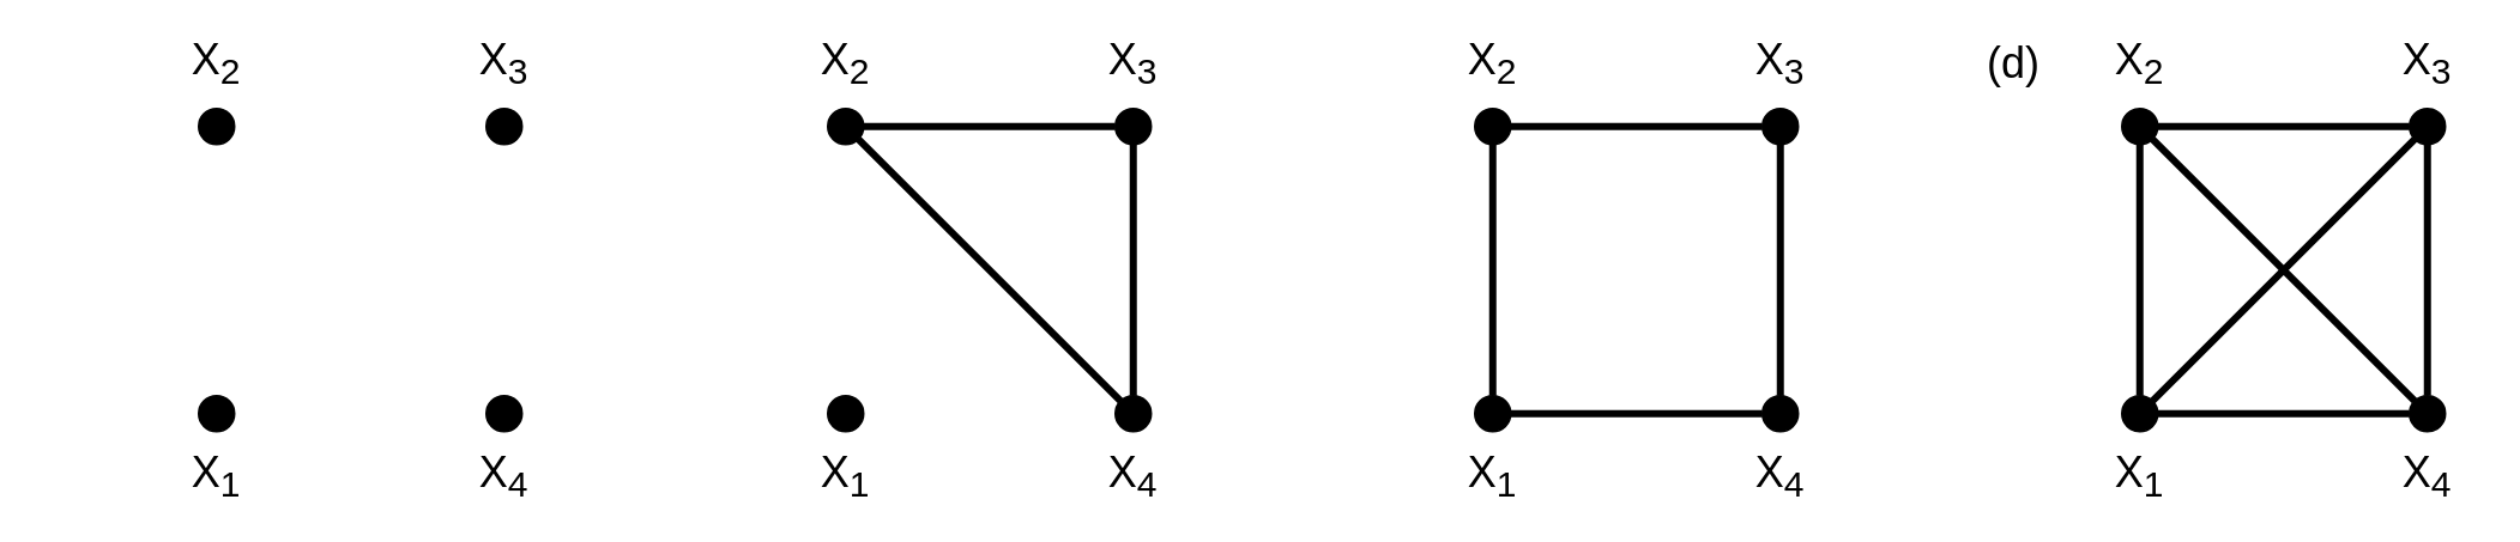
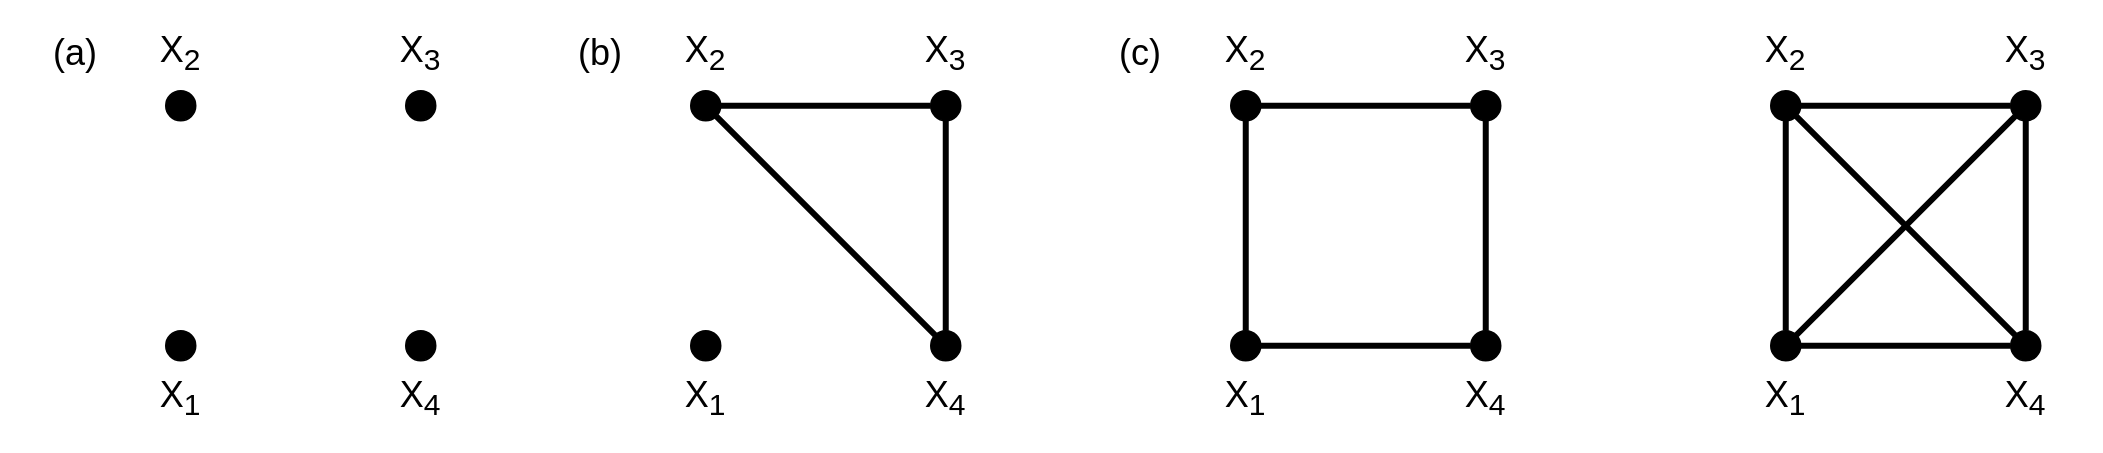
  <mxCell id="0" />
  <mxCell id="1" parent="0" />
  <mxCell id="2" value="" style="ellipse;whiteSpace=wrap;html=1;fillColor=#000000;" parent="1" vertex="1"><mxGeometry x="110" y="220" width="20" height="20" as="geometry" /></mxCell>
  <mxCell id="3" style="edgeStyle=orthogonalEdgeStyle;rounded=0;orthogonalLoop=1;jettySize=auto;html=1;exitX=0.5;exitY=1;exitDx=0;exitDy=0;" parent="1" source="4" edge="1"><mxGeometry relative="1" as="geometry"><mxPoint x="280" y="70" as="targetPoint" /></mxGeometry></mxCell>
  <mxCell id="4" value="" style="ellipse;whiteSpace=wrap;html=1;fillColor=#000000;" parent="1" vertex="1"><mxGeometry x="270" y="60" width="20" height="20" as="geometry" /></mxCell>
  <mxCell id="5" value="" style="ellipse;whiteSpace=wrap;html=1;fillColor=#000000;" parent="1" vertex="1"><mxGeometry x="110" y="60" width="20" height="20" as="geometry" /></mxCell>
  <mxCell id="6" value="&lt;font style=&quot;font-size: 24px;&quot;&gt;X&lt;sub&gt;1&lt;/sub&gt;&lt;/font&gt;" style="text;html=1;align=center;verticalAlign=middle;whiteSpace=wrap;rounded=0;" parent="1" vertex="1"><mxGeometry x="90" y="250" width="60" height="30" as="geometry" /></mxCell>
  <mxCell id="7" value="&lt;font style=&quot;font-size: 24px;&quot;&gt;X&lt;sub&gt;2&lt;/sub&gt;&lt;/font&gt;" style="text;html=1;align=center;verticalAlign=middle;whiteSpace=wrap;rounded=0;" parent="1" vertex="1"><mxGeometry x="90" y="20" width="60" height="30" as="geometry" /></mxCell>
  <mxCell id="8" value="&lt;font style=&quot;font-size: 24px;&quot;&gt;X&lt;sub&gt;3&lt;/sub&gt;&lt;/font&gt;" style="text;html=1;align=center;verticalAlign=middle;whiteSpace=wrap;rounded=0;" parent="1" vertex="1"><mxGeometry x="250" y="20" width="60" height="30" as="geometry" /></mxCell>
+ <mxCell id="9" value="&lt;span style=&quot;font-size: 24px;&quot;&gt;(a)&lt;/span&gt;" style="text;html=1;align=center;verticalAlign=middle;whiteSpace=wrap;rounded=0;" parent="1" vertex="1"><mxGeometry x="20" y="20" width="60" height="30" as="geometry" /></mxCell>
  <mxCell id="10" value="" style="ellipse;whiteSpace=wrap;html=1;fillColor=#000000;" parent="1" vertex="1"><mxGeometry x="270" y="220" width="20" height="20" as="geometry" /></mxCell>
  <mxCell id="11" value="&lt;font style=&quot;font-size: 24px;&quot;&gt;X&lt;sub&gt;4&lt;/sub&gt;&lt;/font&gt;" style="text;html=1;align=center;verticalAlign=middle;whiteSpace=wrap;rounded=0;" parent="1" vertex="1"><mxGeometry x="250" y="250" width="60" height="30" as="geometry" /></mxCell>
  <mxCell id="12" value="" style="ellipse;whiteSpace=wrap;html=1;fillColor=#000000;" parent="1" vertex="1"><mxGeometry x="460" y="220" width="20" height="20" as="geometry" /></mxCell>
  <mxCell id="13" style="edgeStyle=orthogonalEdgeStyle;rounded=0;orthogonalLoop=1;jettySize=auto;html=1;exitX=0.5;exitY=1;exitDx=0;exitDy=0;" parent="1" source="14" edge="1"><mxGeometry relative="1" as="geometry"><mxPoint x="630" y="70" as="targetPoint" /></mxGeometry></mxCell>
  <mxCell id="14" value="" style="ellipse;whiteSpace=wrap;html=1;fillColor=#000000;" parent="1" vertex="1"><mxGeometry x="620" y="60" width="20" height="20" as="geometry" /></mxCell>
  <mxCell id="15" value="" style="ellipse;whiteSpace=wrap;html=1;fillColor=#000000;" parent="1" vertex="1"><mxGeometry x="460" y="60" width="20" height="20" as="geometry" /></mxCell>
  <mxCell id="16" value="" style="endArrow=none;html=1;rounded=0;exitX=0.5;exitY=1;exitDx=0;exitDy=0;strokeWidth=4;entryX=0.5;entryY=0;entryDx=0;entryDy=0;" parent="1" source="14" target="22" edge="1"><mxGeometry width="50" height="50" relative="1" as="geometry"><mxPoint x="700" y="380" as="sourcePoint" /><mxPoint x="750" y="330" as="targetPoint" /></mxGeometry></mxCell>
  <mxCell id="17" value="" style="endArrow=none;html=1;rounded=0;exitX=0;exitY=0.5;exitDx=0;exitDy=0;strokeWidth=4;entryX=1;entryY=0.5;entryDx=0;entryDy=0;" parent="1" source="14" target="15" edge="1"><mxGeometry width="50" height="50" relative="1" as="geometry"><mxPoint x="447" y="233" as="sourcePoint" /><mxPoint x="535" y="89" as="targetPoint" /></mxGeometry></mxCell>
  <mxCell id="18" value="&lt;font style=&quot;font-size: 24px;&quot;&gt;X&lt;sub&gt;1&lt;/sub&gt;&lt;/font&gt;" style="text;html=1;align=center;verticalAlign=middle;whiteSpace=wrap;rounded=0;" parent="1" vertex="1"><mxGeometry x="440" y="250" width="60" height="30" as="geometry" /></mxCell>
  <mxCell id="19" value="&lt;font style=&quot;font-size: 24px;&quot;&gt;X&lt;sub&gt;2&lt;/sub&gt;&lt;/font&gt;" style="text;html=1;align=center;verticalAlign=middle;whiteSpace=wrap;rounded=0;" parent="1" vertex="1"><mxGeometry x="440" y="20" width="60" height="30" as="geometry" /></mxCell>
  <mxCell id="20" value="&lt;font style=&quot;font-size: 24px;&quot;&gt;X&lt;sub&gt;3&lt;/sub&gt;&lt;/font&gt;" style="text;html=1;align=center;verticalAlign=middle;whiteSpace=wrap;rounded=0;" parent="1" vertex="1"><mxGeometry x="600" y="20" width="60" height="30" as="geometry" /></mxCell>
+ <mxCell id="21" value="&lt;span style=&quot;font-size: 24px;&quot;&gt;(b)&lt;/span&gt;" style="text;html=1;align=center;verticalAlign=middle;whiteSpace=wrap;rounded=0;" parent="1" vertex="1"><mxGeometry x="370" y="20" width="60" height="30" as="geometry" /></mxCell>
  <mxCell id="22" value="" style="ellipse;whiteSpace=wrap;html=1;fillColor=#000000;" parent="1" vertex="1"><mxGeometry x="620" y="220" width="20" height="20" as="geometry" /></mxCell>
  <mxCell id="23" value="&lt;font style=&quot;font-size: 24px;&quot;&gt;X&lt;sub&gt;4&lt;/sub&gt;&lt;/font&gt;" style="text;html=1;align=center;verticalAlign=middle;whiteSpace=wrap;rounded=0;" parent="1" vertex="1"><mxGeometry x="600" y="250" width="60" height="30" as="geometry" /></mxCell>
  <mxCell id="24" value="" style="endArrow=none;html=1;rounded=0;exitX=0;exitY=0;exitDx=0;exitDy=0;strokeWidth=4;entryX=1;entryY=1;entryDx=0;entryDy=0;" parent="1" source="22" target="15" edge="1"><mxGeometry width="50" height="50" relative="1" as="geometry"><mxPoint x="480" y="230" as="sourcePoint" /><mxPoint x="480" y="90" as="targetPoint" /></mxGeometry></mxCell>
  <mxCell id="25" value="" style="ellipse;whiteSpace=wrap;html=1;fillColor=#000000;" parent="1" vertex="1"><mxGeometry x="820" y="220" width="20" height="20" as="geometry" /></mxCell>
  <mxCell id="26" style="edgeStyle=orthogonalEdgeStyle;rounded=0;orthogonalLoop=1;jettySize=auto;html=1;exitX=0.5;exitY=1;exitDx=0;exitDy=0;" parent="1" source="27" edge="1"><mxGeometry relative="1" as="geometry"><mxPoint x="990" y="70" as="targetPoint" /></mxGeometry></mxCell>
  <mxCell id="27" value="" style="ellipse;whiteSpace=wrap;html=1;fillColor=#000000;" parent="1" vertex="1"><mxGeometry x="980" y="60" width="20" height="20" as="geometry" /></mxCell>
  <mxCell id="28" value="" style="ellipse;whiteSpace=wrap;html=1;fillColor=#000000;" parent="1" vertex="1"><mxGeometry x="820" y="60" width="20" height="20" as="geometry" /></mxCell>
  <mxCell id="29" value="" style="endArrow=none;html=1;rounded=0;exitX=0.5;exitY=0;exitDx=0;exitDy=0;strokeWidth=4;" parent="1" source="25" target="28" edge="1"><mxGeometry width="50" height="50" relative="1" as="geometry"><mxPoint x="1060" y="380" as="sourcePoint" /><mxPoint x="1110" y="330" as="targetPoint" /></mxGeometry></mxCell>
  <mxCell id="30" value="" style="endArrow=none;html=1;rounded=0;exitX=0;exitY=0.5;exitDx=0;exitDy=0;strokeWidth=4;entryX=1;entryY=0.5;entryDx=0;entryDy=0;" parent="1" source="27" target="28" edge="1"><mxGeometry width="50" height="50" relative="1" as="geometry"><mxPoint x="807" y="233" as="sourcePoint" /><mxPoint x="895" y="89" as="targetPoint" /></mxGeometry></mxCell>
  <mxCell id="31" value="&lt;font style=&quot;font-size: 24px;&quot;&gt;X&lt;sub&gt;1&lt;/sub&gt;&lt;/font&gt;" style="text;html=1;align=center;verticalAlign=middle;whiteSpace=wrap;rounded=0;" parent="1" vertex="1"><mxGeometry x="800" y="250" width="60" height="30" as="geometry" /></mxCell>
  <mxCell id="32" value="&lt;font style=&quot;font-size: 24px;&quot;&gt;X&lt;sub&gt;2&lt;/sub&gt;&lt;/font&gt;" style="text;html=1;align=center;verticalAlign=middle;whiteSpace=wrap;rounded=0;" parent="1" vertex="1"><mxGeometry x="800" y="20" width="60" height="30" as="geometry" /></mxCell>
  <mxCell id="33" value="&lt;font style=&quot;font-size: 24px;&quot;&gt;X&lt;sub&gt;3&lt;/sub&gt;&lt;/font&gt;" style="text;html=1;align=center;verticalAlign=middle;whiteSpace=wrap;rounded=0;" parent="1" vertex="1"><mxGeometry x="960" y="20" width="60" height="30" as="geometry" /></mxCell>
+ <mxCell id="34" value="&lt;span style=&quot;font-size: 24px;&quot;&gt;(c)&lt;/span&gt;" style="text;html=1;align=center;verticalAlign=middle;whiteSpace=wrap;rounded=0;" parent="1" vertex="1"><mxGeometry x="730" y="20" width="60" height="30" as="geometry" /></mxCell>
  <mxCell id="35" value="" style="ellipse;whiteSpace=wrap;html=1;fillColor=#000000;" parent="1" vertex="1"><mxGeometry x="980" y="220" width="20" height="20" as="geometry" /></mxCell>
  <mxCell id="36" value="&lt;font style=&quot;font-size: 24px;&quot;&gt;X&lt;sub&gt;4&lt;/sub&gt;&lt;/font&gt;" style="text;html=1;align=center;verticalAlign=middle;whiteSpace=wrap;rounded=0;" parent="1" vertex="1"><mxGeometry x="960" y="250" width="60" height="30" as="geometry" /></mxCell>
  <mxCell id="37" value="" style="endArrow=none;html=1;rounded=0;exitX=0.5;exitY=0;exitDx=0;exitDy=0;strokeWidth=4;entryX=0.5;entryY=1;entryDx=0;entryDy=0;" parent="1" source="35" target="27" edge="1"><mxGeometry width="50" height="50" relative="1" as="geometry"><mxPoint x="840" y="230" as="sourcePoint" /><mxPoint x="840" y="90" as="targetPoint" /></mxGeometry></mxCell>
  <mxCell id="38" value="" style="endArrow=none;html=1;rounded=0;exitX=0;exitY=0.5;exitDx=0;exitDy=0;strokeWidth=4;entryX=1;entryY=0.5;entryDx=0;entryDy=0;" parent="1" source="35" target="25" edge="1"><mxGeometry width="50" height="50" relative="1" as="geometry"><mxPoint x="990" y="80" as="sourcePoint" /><mxPoint x="850" y="80" as="targetPoint" /></mxGeometry></mxCell>
  <mxCell id="39" value="" style="ellipse;whiteSpace=wrap;html=1;fillColor=#000000;" vertex="1" parent="1"><mxGeometry x="1180" y="220" width="20" height="20" as="geometry" /></mxCell>
  <mxCell id="40" style="edgeStyle=orthogonalEdgeStyle;rounded=0;orthogonalLoop=1;jettySize=auto;html=1;exitX=0.5;exitY=1;exitDx=0;exitDy=0;" edge="1" parent="1" source="41"><mxGeometry relative="1" as="geometry"><mxPoint x="1350" y="70" as="targetPoint" /></mxGeometry></mxCell>
  <mxCell id="41" value="" style="ellipse;whiteSpace=wrap;html=1;fillColor=#000000;" vertex="1" parent="1"><mxGeometry x="1340" y="60" width="20" height="20" as="geometry" /></mxCell>
  <mxCell id="42" value="" style="ellipse;whiteSpace=wrap;html=1;fillColor=#000000;" vertex="1" parent="1"><mxGeometry x="1180" y="60" width="20" height="20" as="geometry" /></mxCell>
  <mxCell id="43" value="" style="endArrow=none;html=1;rounded=0;exitX=0.5;exitY=0;exitDx=0;exitDy=0;strokeWidth=4;" edge="1" parent="1" source="39" target="42"><mxGeometry width="50" height="50" relative="1" as="geometry"><mxPoint x="1420" y="380" as="sourcePoint" /><mxPoint x="1470" y="330" as="targetPoint" /></mxGeometry></mxCell>
  <mxCell id="44" value="" style="endArrow=none;html=1;rounded=0;exitX=0;exitY=0.5;exitDx=0;exitDy=0;strokeWidth=4;entryX=1;entryY=0.5;entryDx=0;entryDy=0;" edge="1" parent="1" source="41" target="42"><mxGeometry width="50" height="50" relative="1" as="geometry"><mxPoint x="1167" y="233" as="sourcePoint" /><mxPoint x="1255" y="89" as="targetPoint" /></mxGeometry></mxCell>
  <mxCell id="45" value="&lt;font style=&quot;font-size: 24px;&quot;&gt;X&lt;sub&gt;1&lt;/sub&gt;&lt;/font&gt;" style="text;html=1;align=center;verticalAlign=middle;whiteSpace=wrap;rounded=0;" vertex="1" parent="1"><mxGeometry x="1160" y="250" width="60" height="30" as="geometry" /></mxCell>
  <mxCell id="46" value="&lt;font style=&quot;font-size: 24px;&quot;&gt;X&lt;sub&gt;2&lt;/sub&gt;&lt;/font&gt;" style="text;html=1;align=center;verticalAlign=middle;whiteSpace=wrap;rounded=0;" vertex="1" parent="1"><mxGeometry x="1160" y="20" width="60" height="30" as="geometry" /></mxCell>
  <mxCell id="47" value="&lt;font style=&quot;font-size: 24px;&quot;&gt;X&lt;sub&gt;3&lt;/sub&gt;&lt;/font&gt;" style="text;html=1;align=center;verticalAlign=middle;whiteSpace=wrap;rounded=0;" vertex="1" parent="1"><mxGeometry x="1320" y="20" width="60" height="30" as="geometry" /></mxCell>
- <mxCell id="48" value="&lt;span style=&quot;font-size: 24px;&quot;&gt;(d)&lt;/span&gt;" style="text;html=1;align=center;verticalAlign=middle;whiteSpace=wrap;rounded=0;" vertex="1" parent="1"><mxGeometry x="1090" y="20" width="60" height="30" as="geometry" /></mxCell>
  <mxCell id="49" value="" style="ellipse;whiteSpace=wrap;html=1;fillColor=#000000;" vertex="1" parent="1"><mxGeometry x="1340" y="220" width="20" height="20" as="geometry" /></mxCell>
  <mxCell id="50" value="&lt;font style=&quot;font-size: 24px;&quot;&gt;X&lt;sub&gt;4&lt;/sub&gt;&lt;/font&gt;" style="text;html=1;align=center;verticalAlign=middle;whiteSpace=wrap;rounded=0;" vertex="1" parent="1"><mxGeometry x="1320" y="250" width="60" height="30" as="geometry" /></mxCell>
  <mxCell id="51" value="" style="endArrow=none;html=1;rounded=0;exitX=0.5;exitY=0;exitDx=0;exitDy=0;strokeWidth=4;entryX=0.5;entryY=1;entryDx=0;entryDy=0;" edge="1" parent="1" source="49" target="41"><mxGeometry width="50" height="50" relative="1" as="geometry"><mxPoint x="1200" y="230" as="sourcePoint" /><mxPoint x="1200" y="90" as="targetPoint" /></mxGeometry></mxCell>
  <mxCell id="52" value="" style="endArrow=none;html=1;rounded=0;exitX=0;exitY=0.5;exitDx=0;exitDy=0;strokeWidth=4;entryX=1;entryY=0.5;entryDx=0;entryDy=0;" edge="1" parent="1" source="49" target="39"><mxGeometry width="50" height="50" relative="1" as="geometry"><mxPoint x="1350" y="80" as="sourcePoint" /><mxPoint x="1210" y="80" as="targetPoint" /></mxGeometry></mxCell>
  <mxCell id="53" value="" style="endArrow=none;html=1;rounded=0;exitX=1;exitY=0;exitDx=0;exitDy=0;strokeWidth=4;entryX=0;entryY=1;entryDx=0;entryDy=0;" edge="1" parent="1" source="39" target="41"><mxGeometry width="50" height="50" relative="1" as="geometry"><mxPoint x="1200" y="230" as="sourcePoint" /><mxPoint x="1200" y="90" as="targetPoint" /></mxGeometry></mxCell>
  <mxCell id="54" value="" style="endArrow=none;html=1;rounded=0;exitX=0;exitY=0;exitDx=0;exitDy=0;strokeWidth=4;entryX=1;entryY=1;entryDx=0;entryDy=0;" edge="1" parent="1" source="49" target="42"><mxGeometry width="50" height="50" relative="1" as="geometry"><mxPoint x="1210" y="240" as="sourcePoint" /><mxPoint x="1210" y="100" as="targetPoint" /></mxGeometry></mxCell>
